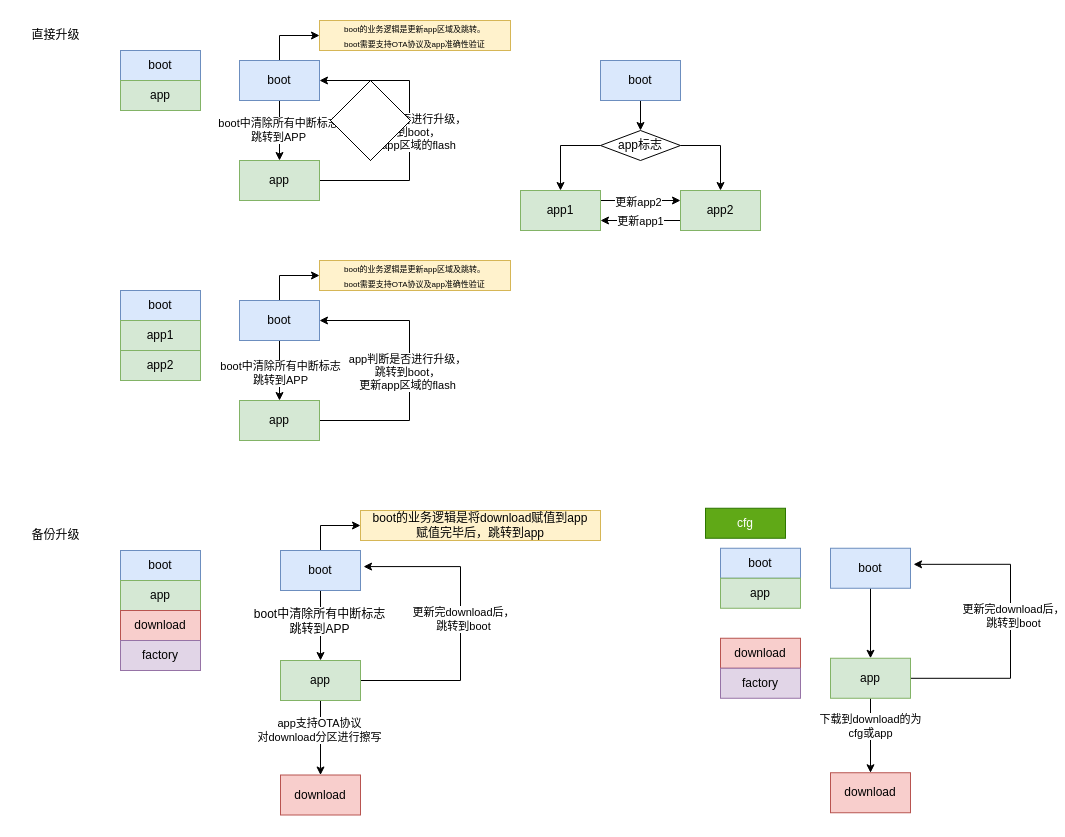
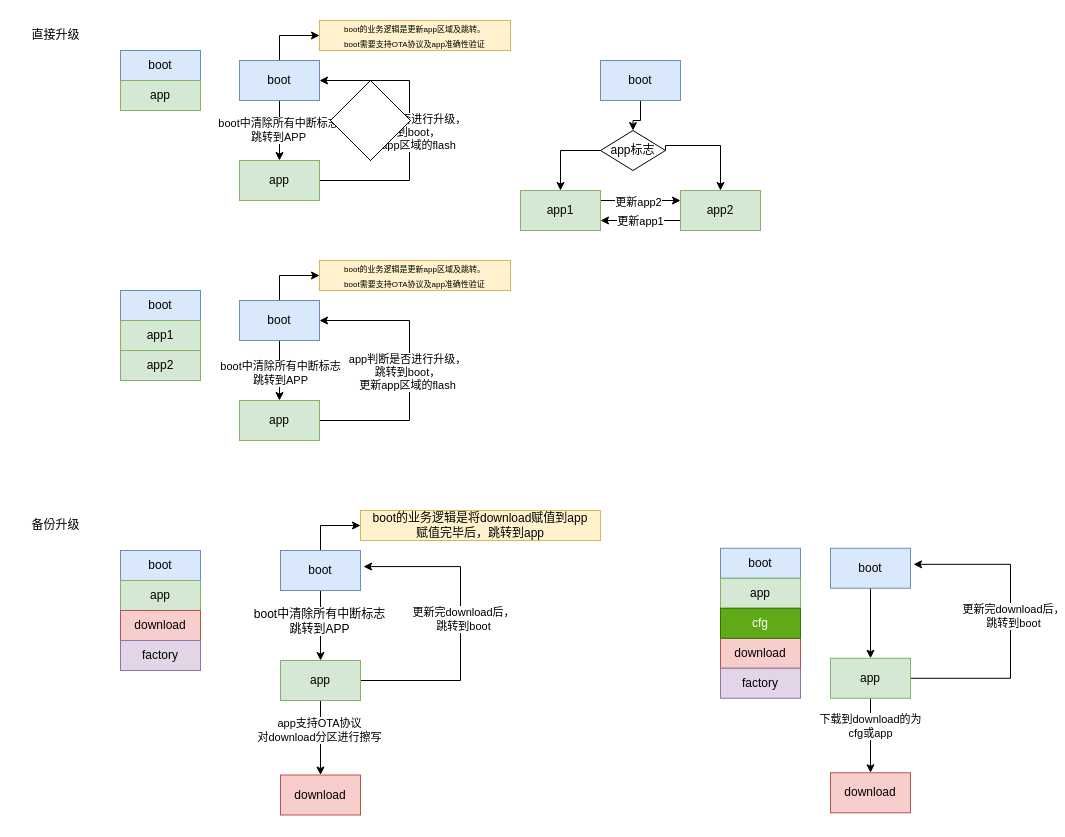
  <mxCell id="0" />
  <mxCell id="1" parent="0" />
  <mxCell id="2" value="直接升级" style="text;html=1;align=center;verticalAlign=middle;resizable=0;points=[];autosize=1;strokeColor=none;fillColor=none;" vertex="1" parent="1"><mxGeometry x="20" y="20" width="70" height="30" as="geometry" /></mxCell>
  <mxCell id="3" value="boot" style="rounded=0;whiteSpace=wrap;html=1;fillColor=#dae8fc;strokeColor=#6c8ebf;" vertex="1" parent="1"><mxGeometry x="120" y="50" width="80" height="30" as="geometry" /></mxCell>
  <mxCell id="4" value="app" style="rounded=0;whiteSpace=wrap;html=1;fillColor=#d5e8d4;strokeColor=#82b366;" vertex="1" parent="1"><mxGeometry x="120" y="80" width="80" height="30" as="geometry" /></mxCell>
  <mxCell id="5" value="" style="edgeStyle=orthogonalEdgeStyle;rounded=0;orthogonalLoop=1;jettySize=auto;html=1;" edge="1" parent="1" source="8" target="11"><mxGeometry relative="1" as="geometry" /></mxCell>
  <mxCell id="6" value="boot中清除所有中断标志&lt;br style=&quot;font-size: 11px;&quot;&gt;跳转到APP" style="edgeLabel;html=1;align=center;verticalAlign=middle;resizable=0;points=[];fontSize=11;" vertex="1" connectable="0" parent="5"><mxGeometry x="-0.021" y="-2" relative="1" as="geometry"><mxPoint as="offset" /></mxGeometry></mxCell>
  <mxCell id="7" style="edgeStyle=orthogonalEdgeStyle;rounded=0;orthogonalLoop=1;jettySize=auto;html=1;entryX=0;entryY=0.5;entryDx=0;entryDy=0;" edge="1" parent="1" source="8" target="12"><mxGeometry relative="1" as="geometry"><Array as="points"><mxPoint x="279" y="35" /></Array></mxGeometry></mxCell>
  <mxCell id="8" value="boot" style="rounded=0;whiteSpace=wrap;html=1;fillColor=#dae8fc;strokeColor=#6c8ebf;" vertex="1" parent="1"><mxGeometry x="239" y="60" width="80" height="40" as="geometry" /></mxCell>
  <mxCell id="9" style="edgeStyle=orthogonalEdgeStyle;rounded=0;orthogonalLoop=1;jettySize=auto;html=1;exitX=1;exitY=0.5;exitDx=0;exitDy=0;" edge="1" parent="1" source="11"><mxGeometry relative="1" as="geometry"><mxPoint x="319" y="80" as="targetPoint" /><mxPoint x="318.996" y="160" as="sourcePoint" /><Array as="points"><mxPoint x="409" y="180" /><mxPoint x="409" y="80" /></Array></mxGeometry></mxCell>
  <mxCell id="10" value="app判断是否进行升级，&lt;br style=&quot;font-size: 11px;&quot;&gt;跳转到boot，&lt;br style=&quot;font-size: 11px;&quot;&gt;更新app区域的flash" style="edgeLabel;html=1;align=center;verticalAlign=middle;resizable=0;points=[];fontSize=11;" vertex="1" connectable="0" parent="9"><mxGeometry x="-0.007" y="3" relative="1" as="geometry"><mxPoint as="offset" /></mxGeometry></mxCell>
  <mxCell id="11" value="app" style="rounded=0;whiteSpace=wrap;html=1;fillColor=#d5e8d4;strokeColor=#82b366;" vertex="1" parent="1"><mxGeometry x="239" y="160" width="80" height="40" as="geometry" /></mxCell>
  <mxCell id="12" value="&lt;font style=&quot;font-size: 8px;&quot;&gt;boot的业务逻辑是更新app区域及跳转。&lt;br&gt;boot需要支持OTA协议及app准确性验证&lt;/font&gt;" style="text;html=1;align=center;verticalAlign=middle;whiteSpace=wrap;rounded=0;fillColor=#fff2cc;strokeColor=#d6b656;" vertex="1" parent="1"><mxGeometry x="319" y="20" width="191" height="30" as="geometry" /></mxCell>
- <mxCell id="13" value="备份升级" style="text;html=1;align=center;verticalAlign=middle;resizable=0;points=[];autosize=1;strokeColor=none;fillColor=none;" vertex="1" parent="1"><mxGeometry x="20" y="520" width="70" height="30" as="geometry" /></mxCell>
+ <mxCell id="13" value="备份升级" style="text;html=1;align=center;verticalAlign=middle;resizable=0;points=[];autosize=1;strokeColor=none;fillColor=none;" vertex="1" parent="1"><mxGeometry x="20" y="510" width="70" height="30" as="geometry" /></mxCell>
  <mxCell id="14" value="boot" style="rounded=0;whiteSpace=wrap;html=1;fillColor=#dae8fc;strokeColor=#6c8ebf;" vertex="1" parent="1"><mxGeometry x="120" y="550" width="80" height="30" as="geometry" /></mxCell>
  <mxCell id="15" value="app" style="rounded=0;whiteSpace=wrap;html=1;fillColor=#d5e8d4;strokeColor=#82b366;" vertex="1" parent="1"><mxGeometry x="120" y="580" width="80" height="30" as="geometry" /></mxCell>
  <mxCell id="16" value="download" style="rounded=0;whiteSpace=wrap;html=1;fillColor=#f8cecc;strokeColor=#b85450;" vertex="1" parent="1"><mxGeometry x="120" y="610" width="80" height="30" as="geometry" /></mxCell>
  <mxCell id="17" value="" style="edgeStyle=orthogonalEdgeStyle;rounded=0;orthogonalLoop=1;jettySize=auto;html=1;" edge="1" parent="1" source="20" target="25"><mxGeometry relative="1" as="geometry" /></mxCell>
  <mxCell id="18" value="&lt;span style=&quot;font-size: 12px;&quot;&gt;boot中清除所有中断标志&lt;/span&gt;&lt;br style=&quot;font-size: 12px;&quot;&gt;&lt;span style=&quot;font-size: 12px;&quot;&gt;跳转到APP&lt;/span&gt;" style="edgeLabel;html=1;align=center;verticalAlign=middle;resizable=0;points=[];fontSize=12;" vertex="1" connectable="0" parent="17"><mxGeometry x="-0.136" y="-2" relative="1" as="geometry"><mxPoint as="offset" /></mxGeometry></mxCell>
  <mxCell id="19" style="edgeStyle=orthogonalEdgeStyle;rounded=0;orthogonalLoop=1;jettySize=auto;html=1;entryX=0;entryY=0.5;entryDx=0;entryDy=0;" edge="1" parent="1" source="20" target="27"><mxGeometry relative="1" as="geometry" /></mxCell>
  <mxCell id="20" value="boot" style="rounded=0;whiteSpace=wrap;html=1;fillColor=#dae8fc;strokeColor=#6c8ebf;" vertex="1" parent="1"><mxGeometry x="280" y="550" width="80" height="40" as="geometry" /></mxCell>
  <mxCell id="21" value="" style="edgeStyle=orthogonalEdgeStyle;rounded=0;orthogonalLoop=1;jettySize=auto;html=1;" edge="1" parent="1" source="25" target="26"><mxGeometry relative="1" as="geometry" /></mxCell>
  <mxCell id="22" value="app支持OTA协议&lt;br style=&quot;font-size: 11px;&quot;&gt;对download分区进行擦写" style="edgeLabel;html=1;align=center;verticalAlign=middle;resizable=0;points=[];fontSize=11;" vertex="1" connectable="0" parent="21"><mxGeometry x="-0.214" y="-2" relative="1" as="geometry"><mxPoint as="offset" /></mxGeometry></mxCell>
  <mxCell id="23" style="edgeStyle=orthogonalEdgeStyle;rounded=0;orthogonalLoop=1;jettySize=auto;html=1;entryX=1.038;entryY=0.402;entryDx=0;entryDy=0;entryPerimeter=0;" edge="1" parent="1" source="25" target="20"><mxGeometry relative="1" as="geometry"><mxPoint x="440" y="570" as="targetPoint" /><Array as="points"><mxPoint x="460" y="680" /><mxPoint x="460" y="566" /></Array></mxGeometry></mxCell>
  <mxCell id="24" value="更新完download后，&lt;br&gt;跳转到boot" style="edgeLabel;html=1;align=center;verticalAlign=middle;resizable=0;points=[];" vertex="1" connectable="0" parent="23"><mxGeometry x="0.04" y="-2" relative="1" as="geometry"><mxPoint as="offset" /></mxGeometry></mxCell>
  <mxCell id="25" value="app" style="rounded=0;whiteSpace=wrap;html=1;fillColor=#d5e8d4;strokeColor=#82b366;" vertex="1" parent="1"><mxGeometry x="280" y="660" width="80" height="40" as="geometry" /></mxCell>
  <mxCell id="26" value="download" style="rounded=0;whiteSpace=wrap;html=1;fillColor=#f8cecc;strokeColor=#b85450;" vertex="1" parent="1"><mxGeometry x="280" y="774.5" width="80" height="40" as="geometry" /></mxCell>
  <mxCell id="27" value="&lt;font style=&quot;font-size: 12px;&quot;&gt;boot的业务逻辑是将download赋值到app&lt;br style=&quot;font-size: 12px;&quot;&gt;赋值完毕后，跳转到app&lt;/font&gt;" style="text;html=1;align=center;verticalAlign=middle;whiteSpace=wrap;rounded=0;fillColor=#fff2cc;strokeColor=#d6b656;fontSize=12;" vertex="1" parent="1"><mxGeometry x="360" y="510" width="240" height="30" as="geometry" /></mxCell>
  <mxCell id="28" value="boot" style="rounded=0;whiteSpace=wrap;html=1;fillColor=#dae8fc;strokeColor=#6c8ebf;" vertex="1" parent="1"><mxGeometry x="120" y="290" width="80" height="30" as="geometry" /></mxCell>
  <mxCell id="29" value="app1" style="rounded=0;whiteSpace=wrap;html=1;fillColor=#d5e8d4;strokeColor=#82b366;" vertex="1" parent="1"><mxGeometry x="120" y="320" width="80" height="30" as="geometry" /></mxCell>
  <mxCell id="30" value="" style="edgeStyle=orthogonalEdgeStyle;rounded=0;orthogonalLoop=1;jettySize=auto;html=1;" edge="1" parent="1" source="33"><mxGeometry relative="1" as="geometry"><mxPoint x="279" y="400" as="targetPoint" /></mxGeometry></mxCell>
  <mxCell id="31" value="boot中清除所有中断标志&lt;br style=&quot;font-size: 11px;&quot;&gt;跳转到APP" style="edgeLabel;html=1;align=center;verticalAlign=middle;resizable=0;points=[];fontSize=11;" vertex="1" connectable="0" parent="30"><mxGeometry x="-0.021" y="-2" relative="1" as="geometry"><mxPoint as="offset" /></mxGeometry></mxCell>
  <mxCell id="32" style="edgeStyle=orthogonalEdgeStyle;rounded=0;orthogonalLoop=1;jettySize=auto;html=1;entryX=0;entryY=0.5;entryDx=0;entryDy=0;" edge="1" parent="1" source="33" target="36"><mxGeometry relative="1" as="geometry"><Array as="points"><mxPoint x="279" y="275" /></Array></mxGeometry></mxCell>
  <mxCell id="33" value="boot" style="rounded=0;whiteSpace=wrap;html=1;fillColor=#dae8fc;strokeColor=#6c8ebf;" vertex="1" parent="1"><mxGeometry x="239" y="300" width="80" height="40" as="geometry" /></mxCell>
  <mxCell id="34" style="edgeStyle=orthogonalEdgeStyle;rounded=0;orthogonalLoop=1;jettySize=auto;html=1;exitX=1;exitY=0.5;exitDx=0;exitDy=0;" edge="1" parent="1"><mxGeometry relative="1" as="geometry"><mxPoint x="319" y="320" as="targetPoint" /><mxPoint x="319" y="420" as="sourcePoint" /><Array as="points"><mxPoint x="409" y="420" /><mxPoint x="409" y="320" /></Array></mxGeometry></mxCell>
  <mxCell id="35" value="app判断是否进行升级，&lt;br style=&quot;font-size: 11px;&quot;&gt;跳转到boot，&lt;br style=&quot;font-size: 11px;&quot;&gt;更新app区域的flash" style="edgeLabel;html=1;align=center;verticalAlign=middle;resizable=0;points=[];fontSize=11;" vertex="1" connectable="0" parent="34"><mxGeometry x="-0.007" y="3" relative="1" as="geometry"><mxPoint as="offset" /></mxGeometry></mxCell>
  <mxCell id="36" value="&lt;font style=&quot;font-size: 8px;&quot;&gt;boot的业务逻辑是更新app区域及跳转。&lt;br&gt;boot需要支持OTA协议及app准确性验证&lt;/font&gt;" style="text;html=1;align=center;verticalAlign=middle;whiteSpace=wrap;rounded=0;fillColor=#fff2cc;strokeColor=#d6b656;" vertex="1" parent="1"><mxGeometry x="319" y="260" width="191" height="30" as="geometry" /></mxCell>
  <mxCell id="37" value="app" style="rounded=0;whiteSpace=wrap;html=1;fillColor=#d5e8d4;strokeColor=#82b366;" vertex="1" parent="1"><mxGeometry x="239" y="400" width="80" height="40" as="geometry" /></mxCell>
  <mxCell id="38" value="app2" style="rounded=0;whiteSpace=wrap;html=1;fillColor=#d5e8d4;strokeColor=#82b366;" vertex="1" parent="1"><mxGeometry x="120" y="350" width="80" height="30" as="geometry" /></mxCell>
  <mxCell id="39" value="factory" style="rounded=0;whiteSpace=wrap;html=1;fillColor=#e1d5e7;strokeColor=#9673a6;" vertex="1" parent="1"><mxGeometry x="120" y="640" width="80" height="30" as="geometry" /></mxCell>
  <mxCell id="40" value="" style="edgeStyle=orthogonalEdgeStyle;rounded=0;orthogonalLoop=1;jettySize=auto;html=1;" edge="1" parent="1" source="41" target="54"><mxGeometry relative="1" as="geometry" /></mxCell>
  <mxCell id="41" value="boot" style="rounded=0;whiteSpace=wrap;html=1;fillColor=#dae8fc;strokeColor=#6c8ebf;" vertex="1" parent="1"><mxGeometry x="600" y="60" width="80" height="40" as="geometry" /></mxCell>
  <mxCell id="42" style="edgeStyle=orthogonalEdgeStyle;rounded=0;orthogonalLoop=1;jettySize=auto;html=1;exitX=1;exitY=0.25;exitDx=0;exitDy=0;entryX=0;entryY=0.25;entryDx=0;entryDy=0;" edge="1" parent="1" source="44" target="47"><mxGeometry relative="1" as="geometry" /></mxCell>
  <mxCell id="43" value="更新app2" style="edgeLabel;html=1;align=center;verticalAlign=middle;resizable=0;points=[];" vertex="1" connectable="0" parent="42"><mxGeometry x="-0.07" y="-1" relative="1" as="geometry"><mxPoint as="offset" /></mxGeometry></mxCell>
  <mxCell id="44" value="app1" style="rounded=0;whiteSpace=wrap;html=1;fillColor=#d5e8d4;strokeColor=#82b366;" vertex="1" parent="1"><mxGeometry x="520" y="190" width="80" height="40" as="geometry" /></mxCell>
  <mxCell id="45" style="edgeStyle=orthogonalEdgeStyle;rounded=0;orthogonalLoop=1;jettySize=auto;html=1;exitX=0;exitY=0.75;exitDx=0;exitDy=0;entryX=1;entryY=0.75;entryDx=0;entryDy=0;" edge="1" parent="1" source="47" target="44"><mxGeometry relative="1" as="geometry" /></mxCell>
  <mxCell id="46" value="更新app1" style="edgeLabel;html=1;align=center;verticalAlign=middle;resizable=0;points=[];" vertex="1" connectable="0" parent="45"><mxGeometry x="0.018" relative="1" as="geometry"><mxPoint as="offset" /></mxGeometry></mxCell>
  <mxCell id="47" value="app2" style="rounded=0;whiteSpace=wrap;html=1;fillColor=#d5e8d4;strokeColor=#82b366;" vertex="1" parent="1"><mxGeometry x="680" y="190" width="80" height="40" as="geometry" /></mxCell>
  <mxCell id="48" value="" style="rhombus;whiteSpace=wrap;html=1;" vertex="1" parent="1"><mxGeometry x="330" y="80" width="80" height="80" as="geometry" /></mxCell>
  <mxCell id="49" value="" style="rhombus;whiteSpace=wrap;html=1;" vertex="1" parent="1"><mxGeometry x="330" y="80" width="80" height="80" as="geometry" /></mxCell>
  <mxCell id="50" value="" style="rhombus;whiteSpace=wrap;html=1;" vertex="1" parent="1"><mxGeometry x="330" y="80" width="80" height="80" as="geometry" /></mxCell>
  <mxCell id="51" value="" style="edgeStyle=orthogonalEdgeStyle;rounded=0;orthogonalLoop=1;jettySize=auto;html=1;exitX=1;exitY=0.5;exitDx=0;exitDy=0;" edge="1" parent="1" source="54" target="47"><mxGeometry relative="1" as="geometry"><Array as="points"><mxPoint x="720" y="145" /></Array></mxGeometry></mxCell>
  <mxCell id="52" value="&lt;div&gt;&lt;br&gt;&lt;/div&gt;&lt;div&gt;&lt;br&gt;&lt;/div&gt;" style="edgeLabel;html=1;align=center;verticalAlign=middle;resizable=0;points=[];" vertex="1" connectable="0" parent="51"><mxGeometry x="-0.812" y="1" relative="1" as="geometry"><mxPoint as="offset" /></mxGeometry></mxCell>
  <mxCell id="53" style="edgeStyle=orthogonalEdgeStyle;rounded=0;orthogonalLoop=1;jettySize=auto;html=1;exitX=0;exitY=0.5;exitDx=0;exitDy=0;entryX=0.5;entryY=0;entryDx=0;entryDy=0;" edge="1" parent="1" source="54" target="44"><mxGeometry relative="1" as="geometry" /></mxCell>
- <mxCell id="54" value="app标志" style="rhombus;whiteSpace=wrap;html=1;" vertex="1" parent="1"><mxGeometry x="600" y="130" width="80" height="30" as="geometry" /></mxCell>
+ <mxCell id="54" value="app标志" style="rhombus;whiteSpace=wrap;html=1;" vertex="1" parent="1"><mxGeometry x="600" y="130" width="65" height="40" as="geometry" /></mxCell>
  <mxCell id="55" value="" style="edgeStyle=orthogonalEdgeStyle;rounded=0;orthogonalLoop=1;jettySize=auto;html=1;" edge="1" parent="1" source="56" target="61"><mxGeometry relative="1" as="geometry" /></mxCell>
  <mxCell id="56" value="boot" style="rounded=0;whiteSpace=wrap;html=1;fillColor=#dae8fc;strokeColor=#6c8ebf;" vertex="1" parent="1"><mxGeometry x="830" y="547.75" width="80" height="40" as="geometry" /></mxCell>
  <mxCell id="57" value="" style="edgeStyle=orthogonalEdgeStyle;rounded=0;orthogonalLoop=1;jettySize=auto;html=1;" edge="1" parent="1" source="61" target="62"><mxGeometry relative="1" as="geometry" /></mxCell>
  <mxCell id="58" value="下载到download的为&lt;div&gt;cfg或app&lt;/div&gt;" style="edgeLabel;html=1;align=center;verticalAlign=middle;resizable=0;points=[];" vertex="1" connectable="0" parent="57"><mxGeometry x="-0.239" y="-1" relative="1" as="geometry"><mxPoint as="offset" /></mxGeometry></mxCell>
  <mxCell id="59" style="edgeStyle=orthogonalEdgeStyle;rounded=0;orthogonalLoop=1;jettySize=auto;html=1;entryX=1.038;entryY=0.402;entryDx=0;entryDy=0;entryPerimeter=0;" edge="1" parent="1" source="61" target="56"><mxGeometry relative="1" as="geometry"><mxPoint x="990" y="567.75" as="targetPoint" /><Array as="points"><mxPoint x="1010" y="677.75" /><mxPoint x="1010" y="563.75" /></Array></mxGeometry></mxCell>
  <mxCell id="60" value="更新完download后，&lt;br&gt;跳转到boot" style="edgeLabel;html=1;align=center;verticalAlign=middle;resizable=0;points=[];" vertex="1" connectable="0" parent="59"><mxGeometry x="0.04" y="-2" relative="1" as="geometry"><mxPoint as="offset" /></mxGeometry></mxCell>
  <mxCell id="61" value="app" style="rounded=0;whiteSpace=wrap;html=1;fillColor=#d5e8d4;strokeColor=#82b366;" vertex="1" parent="1"><mxGeometry x="830" y="657.75" width="80" height="40" as="geometry" /></mxCell>
  <mxCell id="62" value="download" style="rounded=0;whiteSpace=wrap;html=1;fillColor=#f8cecc;strokeColor=#b85450;" vertex="1" parent="1"><mxGeometry x="830" y="772.25" width="80" height="40" as="geometry" /></mxCell>
  <mxCell id="63" value="boot" style="rounded=0;whiteSpace=wrap;html=1;fillColor=#dae8fc;strokeColor=#6c8ebf;" vertex="1" parent="1"><mxGeometry x="720" y="547.75" width="80" height="30" as="geometry" /></mxCell>
  <mxCell id="64" value="app" style="rounded=0;whiteSpace=wrap;html=1;fillColor=#d5e8d4;strokeColor=#82b366;" vertex="1" parent="1"><mxGeometry x="720" y="577.75" width="80" height="30" as="geometry" /></mxCell>
  <mxCell id="65" value="download" style="rounded=0;whiteSpace=wrap;html=1;fillColor=#f8cecc;strokeColor=#b85450;" vertex="1" parent="1"><mxGeometry x="720" y="637.75" width="80" height="30" as="geometry" /></mxCell>
  <mxCell id="66" value="factory" style="rounded=0;whiteSpace=wrap;html=1;fillColor=#e1d5e7;strokeColor=#9673a6;" vertex="1" parent="1"><mxGeometry x="720" y="667.75" width="80" height="30" as="geometry" /></mxCell>
- <mxCell id="67" value="cfg" style="rounded=0;whiteSpace=wrap;html=1;fillColor=#60a917;strokeColor=#2D7600;fontColor=#ffffff;" vertex="1" parent="1"><mxGeometry x="705" y="507.75" width="80" height="30" as="geometry" /></mxCell>
+ <mxCell id="67" value="cfg" style="rounded=0;whiteSpace=wrap;html=1;fillColor=#60a917;strokeColor=#2D7600;fontColor=#ffffff;" vertex="1" parent="1"><mxGeometry x="720" y="607.75" width="80" height="30" as="geometry" /></mxCell>
